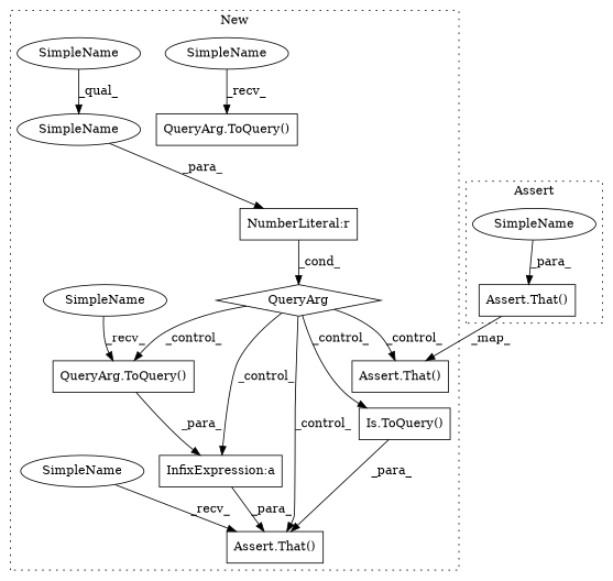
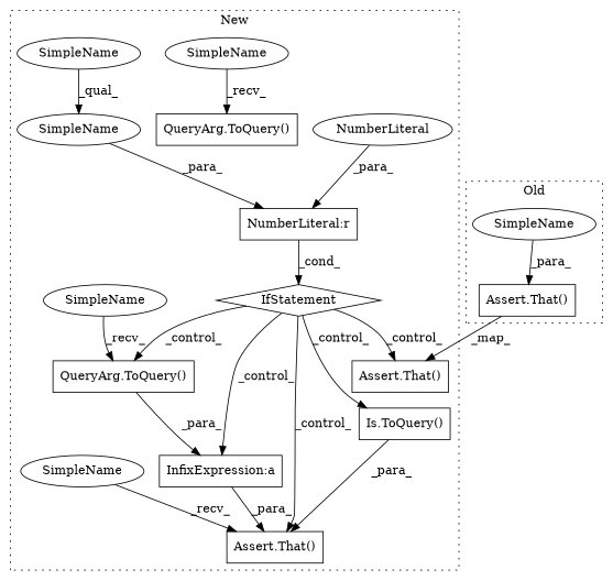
  digraph {
    node [a=32 l="5,1" s=13686 shape=box]
    n1 [label="Assert.That()" s="10929,10958"]
    n2 [a=42 l=9 label=SimpleName s=10934 shape=ellipse]
    n3 [label="Assert.That()" s="13803,13888"]
    n4 [a=27 l=4 label="NumberLiteral:r" s=13696]
-   n6 [a=25 l="9,2" label=QueryArg s="13677,13701" shape=diamond]
+   n5 [a=34 l=1 label=NumberLiteral s=13700 shape=ellipse]
+   n6 [a=25 l="9,2" label=IfStatement s="13677,13701" shape=diamond]
    n7 [l=9 label="QueryArg.ToQuery()" s=14136]
    n8 [a=42 l=10 label=SimpleName shape=ellipse]
    n9 [a=27 l=-13 label="InfixExpression:a" s=14145]
    n10 [label="Assert.That()" s="14127,14203"]
    n11 [l="8,1" label="Is.ToQuery()" s="14193,14202"]
    n12 [l=9 label="QueryArg.ToQuery()" s=13590]
    n13 [a=42 l=3 label=SimpleName s=13586 shape=ellipse]
    n14 [a=42 l=3 label=SimpleName s=14132 shape=ellipse]
    n15 [a=42 l=4 label=SimpleName shape=ellipse]
    n16 [a=42 l=6 label=SimpleName s=14120 shape=ellipse]
    subgraph cluster_1 {
-     label=Assert
+     label=Old
      style=dotted
      n1
      n2
    }
    subgraph cluster_2 {
      label=New
      style=dotted
      n3
      n4
+     n5
      n6
      n7
      n8
      n9
      n10
      n11
      n12
      n13
      n14
      n15
      n16
    }
    n1 -> n3 [label=_map_]
    n2 -> n1 [label=_para_]
    n4 -> n6 [label=_cond_]
+   n5 -> n4 [label=_para_]
    n6 -> n3 [label=_control_]
    n6 -> n7 [label=_control_]
    n6 -> n9 [label=_control_]
    n6 -> n10 [label=_control_]
    n6 -> n11 [label=_control_]
    n7 -> n9 [label=_para_]
    n8 -> n4 [label=_para_]
    n9 -> n10 [label=_para_]
    n11 -> n10 [label=_para_]
    n13 -> n12 [label=_recv_]
    n14 -> n7 [label=_recv_]
    n15 -> n8 [label=_qual_]
    n16 -> n10 [label=_recv_]
  }
